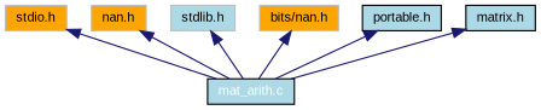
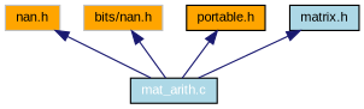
  digraph {
    fontname="Liberation Sans"
    node [color=grey75 fillcolor=orange fontname="Liberation Sans" fontsize=10 shape=box style=filled]
    edge [color=midnightblue dir=back fontname="Liberation Sans" fontsize=10 style=solid]
    n1 [color=black fillcolor=lightblue fontcolor=white height=0.2 label="mat_arith.c" width=0.4]
-   n2 [height=0.2 label="stdio.h" width=0.4]
    n3 [height=0.2 label="nan.h" width=0.4]
-   n4 [fillcolor=lightblue height=0.2 label="stdlib.h" width=0.4]
    n5 [height=0.2 label="bits/nan.h" width=0.4]
-   n6 [color=black fillcolor=lightblue height=0.2 label="portable.h" width=0.4]
+   n6 [color=black height=0.2 label="portable.h" width=0.4]
    n7 [color=black fillcolor=lightblue height=0.2 label="matrix.h" width=0.4]
-   n2 -> n1
    n3 -> n1
-   n4 -> n1
    n5 -> n1
    n6 -> n1
    n7 -> n1
  }
